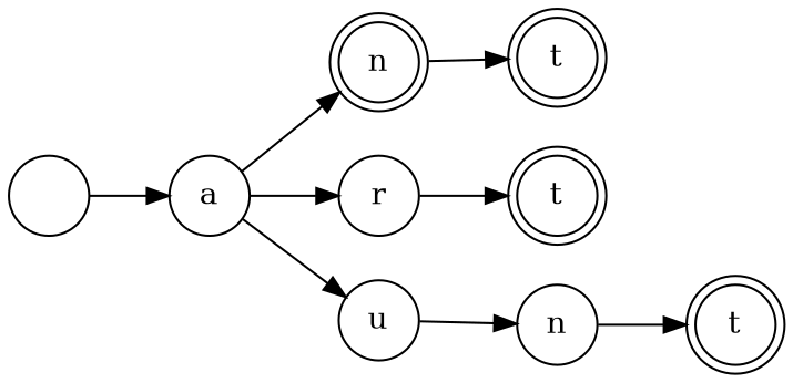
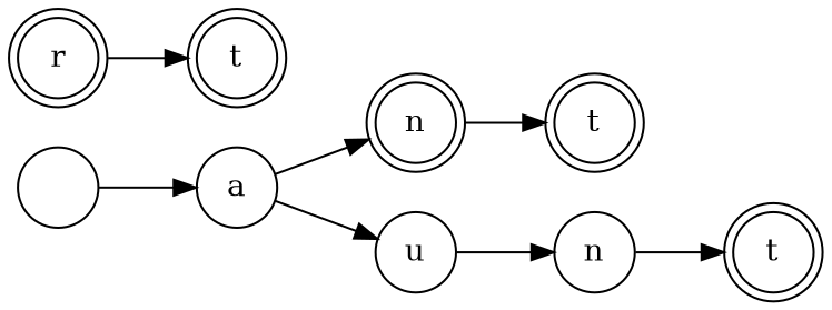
  digraph {
    rankdir=LR
    node [shape=circle]
    n1 [label=n shape=doublecircle]
    n2 [label=t shape=doublecircle]
    n3 [label=n]
    n4 [label=t shape=doublecircle]
    n5 [label=t shape=doublecircle]
    n6 [label=a]
-   r
+   r [shape=doublecircle]
    u
    ""
    n1 -> n2
    n3 -> n4
    n6 -> n1
-   n6 -> r
    n6 -> u
    r -> n5
    u -> n3
    "" -> n6
  }
